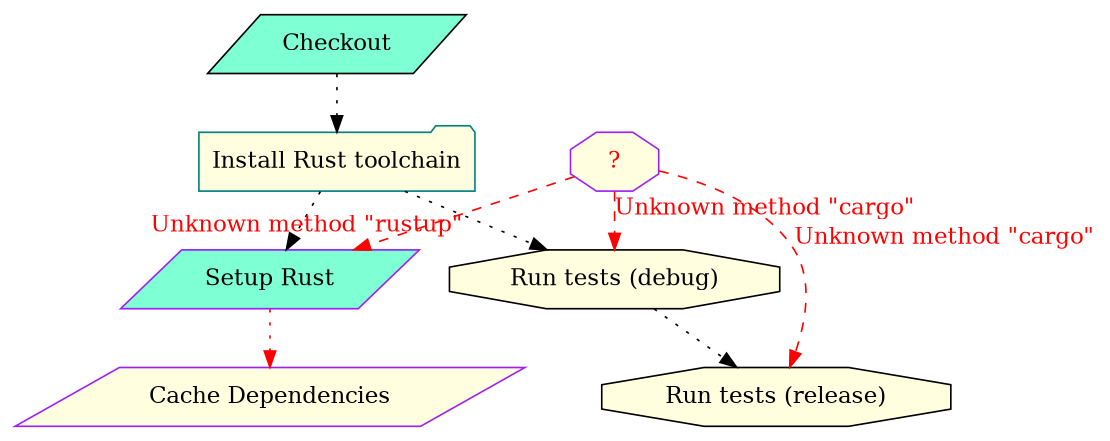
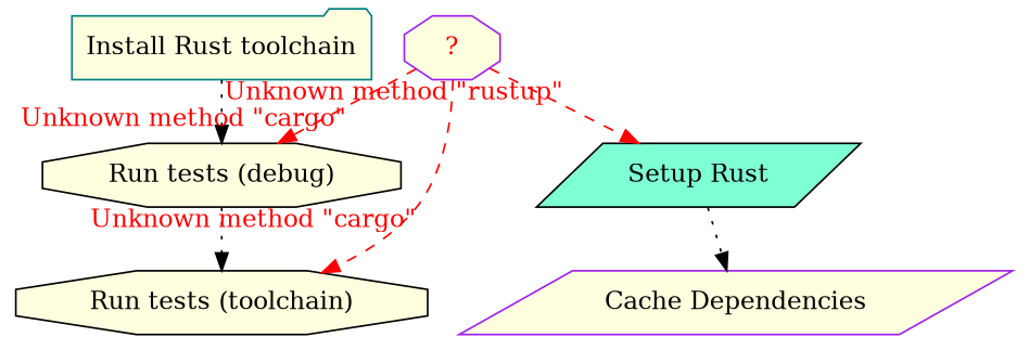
  digraph {
    node [color=black fillcolor=lightyellow shape=parallelogram style=filled]
    edge [style=dotted]
-   Checkout [fillcolor=aquamarine]
    "Install Rust toolchain" [color=teal shape=folder]
-   "Setup Rust" [color=purple fillcolor=aquamarine]
+   "Setup Rust" [fillcolor=aquamarine]
    "Run tests (debug)" [shape=octagon]
    "Cache Dependencies" [color=purple]
-   "Run tests (release)" [shape=octagon]
+   "Run tests (release)" [shape=octagon label="Run tests (toolchain)"]
    "?" [color=purple fontcolor=red shape=octagon]
-   Checkout -> "Install Rust toolchain"
-   "Install Rust toolchain" -> "Setup Rust"
    "Install Rust toolchain" -> "Run tests (debug)"
-   "Setup Rust" -> "Cache Dependencies" [color=red]
+   "Setup Rust" -> "Cache Dependencies"
    "Run tests (debug)" -> "Run tests (release)"
    "?" -> "Setup Rust" [color=red fontcolor=red style=dashed xlabel="Unknown method \"rustup\""]
    "?" -> "Run tests (debug)" [color=red fontcolor=red style=dashed xlabel="Unknown method \"cargo\""]
    "?" -> "Run tests (release)" [color=red fontcolor=red style=dashed xlabel="Unknown method \"cargo\""]
  }
